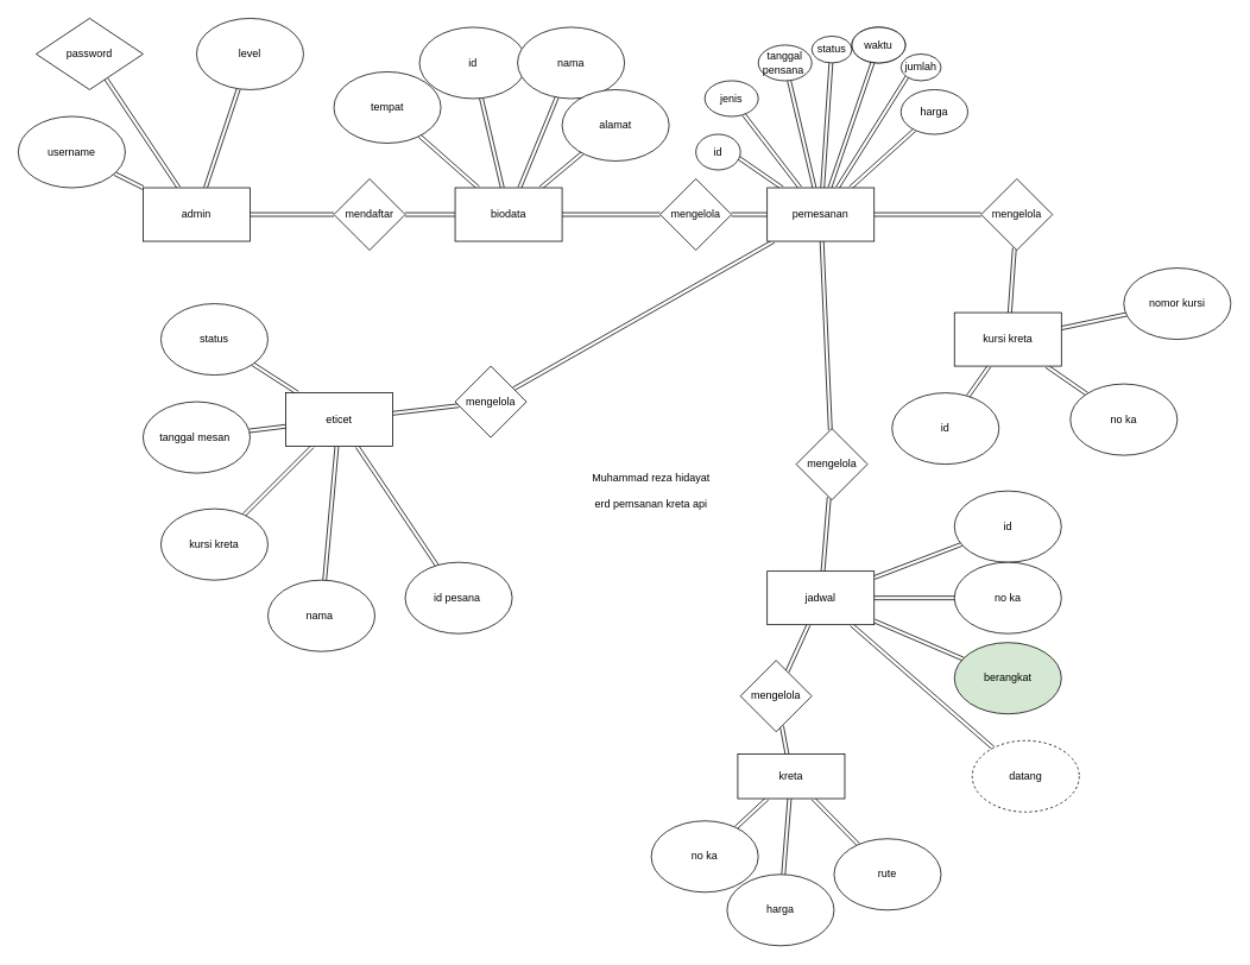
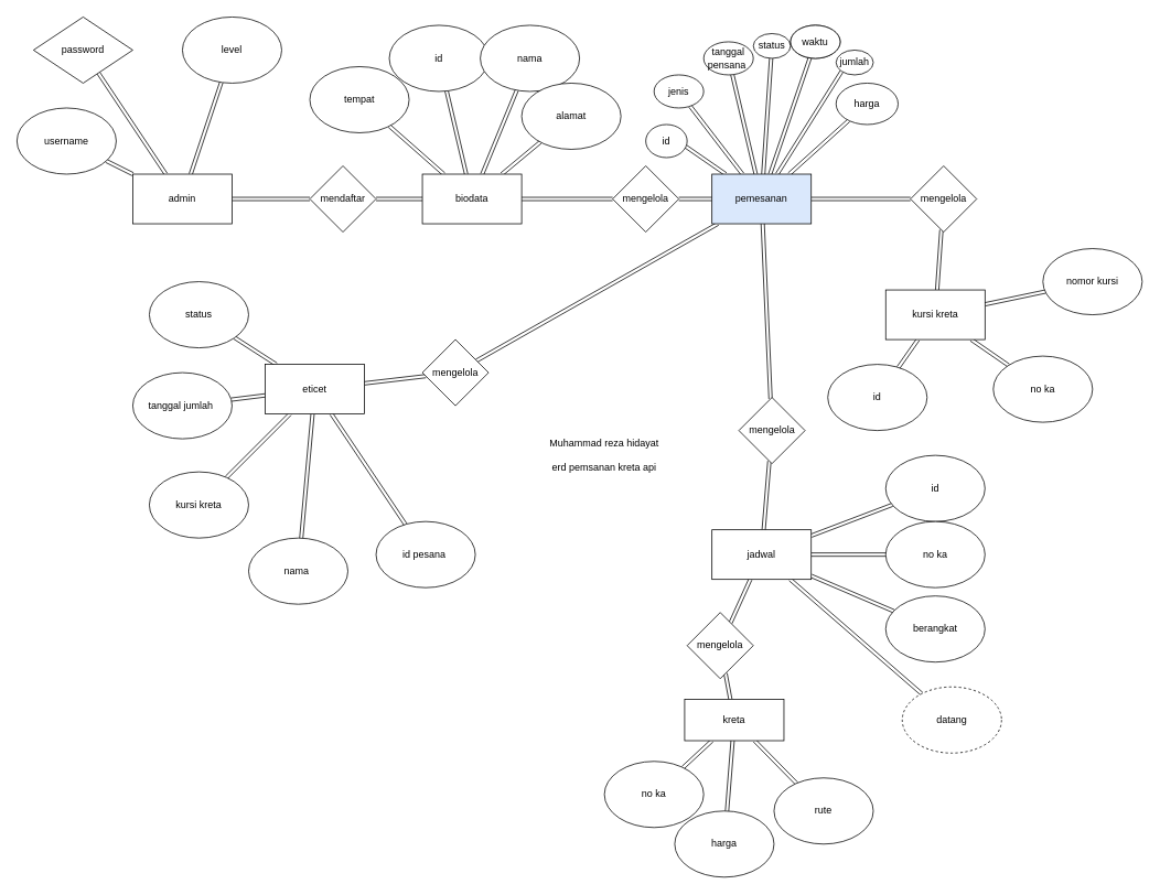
  <mxCell id="0" />
  <mxCell id="1" parent="0" />
  <mxCell id="2" style="rounded=0;orthogonalLoop=1;jettySize=auto;html=1;shape=link;" edge="1" parent="1" source="6" target="7"><mxGeometry relative="1" as="geometry" /></mxCell>
  <mxCell id="3" style="edgeStyle=none;shape=link;rounded=0;orthogonalLoop=1;jettySize=auto;html=1;" edge="1" parent="1" source="6" target="8"><mxGeometry relative="1" as="geometry" /></mxCell>
  <mxCell id="4" style="edgeStyle=none;shape=link;rounded=0;orthogonalLoop=1;jettySize=auto;html=1;" edge="1" parent="1" source="6" target="9"><mxGeometry relative="1" as="geometry" /></mxCell>
  <mxCell id="5" style="edgeStyle=none;shape=link;rounded=0;orthogonalLoop=1;jettySize=auto;html=1;" edge="1" parent="1" source="6" target="11"><mxGeometry relative="1" as="geometry" /></mxCell>
  <mxCell id="6" value="admin" style="rounded=0;whiteSpace=wrap;html=1;" vertex="1" parent="1"><mxGeometry x="160" y="210" width="120" height="60" as="geometry" /></mxCell>
  <mxCell id="7" value="password" style="rhombus;whiteSpace=wrap;html=1;" vertex="1" parent="1"><mxGeometry x="40" y="20" width="120" height="80" as="geometry" /></mxCell>
  <mxCell id="8" value="username" style="ellipse;whiteSpace=wrap;html=1;" vertex="1" parent="1"><mxGeometry x="20" y="130" width="120" height="80" as="geometry" /></mxCell>
  <mxCell id="9" value="level" style="ellipse;whiteSpace=wrap;html=1;" vertex="1" parent="1"><mxGeometry x="220" y="20" width="120" height="80" as="geometry" /></mxCell>
  <mxCell id="10" style="edgeStyle=none;shape=link;rounded=0;orthogonalLoop=1;jettySize=auto;html=1;" edge="1" parent="1" source="11" target="17"><mxGeometry relative="1" as="geometry" /></mxCell>
  <mxCell id="11" value="mendaftar" style="rhombus;whiteSpace=wrap;html=1;" vertex="1" parent="1"><mxGeometry x="374" y="200" width="80" height="80" as="geometry" /></mxCell>
  <mxCell id="12" style="edgeStyle=none;shape=link;rounded=0;orthogonalLoop=1;jettySize=auto;html=1;" edge="1" parent="1" source="17" target="20"><mxGeometry relative="1" as="geometry" /></mxCell>
  <mxCell id="13" style="edgeStyle=none;shape=link;rounded=0;orthogonalLoop=1;jettySize=auto;html=1;" edge="1" parent="1" source="17" target="18"><mxGeometry relative="1" as="geometry" /></mxCell>
  <mxCell id="14" style="edgeStyle=none;shape=link;rounded=0;orthogonalLoop=1;jettySize=auto;html=1;" edge="1" parent="1" source="17" target="19"><mxGeometry relative="1" as="geometry" /></mxCell>
  <mxCell id="15" style="edgeStyle=none;shape=link;rounded=0;orthogonalLoop=1;jettySize=auto;html=1;" edge="1" parent="1" source="17" target="21"><mxGeometry relative="1" as="geometry" /></mxCell>
  <mxCell id="16" style="edgeStyle=none;shape=link;rounded=0;orthogonalLoop=1;jettySize=auto;html=1;" edge="1" parent="1" source="17" target="23"><mxGeometry relative="1" as="geometry" /></mxCell>
  <mxCell id="17" value="biodata" style="rounded=0;whiteSpace=wrap;html=1;" vertex="1" parent="1"><mxGeometry x="510" y="210" width="120" height="60" as="geometry" /></mxCell>
  <mxCell id="18" value="id&lt;br&gt;" style="ellipse;whiteSpace=wrap;html=1;" vertex="1" parent="1"><mxGeometry x="470" y="30" width="120" height="80" as="geometry" /></mxCell>
  <mxCell id="19" value="nama" style="ellipse;whiteSpace=wrap;html=1;" vertex="1" parent="1"><mxGeometry x="580" y="30" width="120" height="80" as="geometry" /></mxCell>
  <mxCell id="20" value="tempat" style="ellipse;whiteSpace=wrap;html=1;" vertex="1" parent="1"><mxGeometry x="374" y="80" width="120" height="80" as="geometry" /></mxCell>
  <mxCell id="21" value="alamat" style="ellipse;whiteSpace=wrap;html=1;" vertex="1" parent="1"><mxGeometry x="630" y="100" width="120" height="80" as="geometry" /></mxCell>
  <mxCell id="22" style="edgeStyle=none;shape=link;rounded=0;orthogonalLoop=1;jettySize=auto;html=1;" edge="1" parent="1" source="23" target="34"><mxGeometry relative="1" as="geometry" /></mxCell>
  <mxCell id="23" value="mengelola" style="rhombus;whiteSpace=wrap;html=1;" vertex="1" parent="1"><mxGeometry x="740" y="200" width="80" height="80" as="geometry" /></mxCell>
  <mxCell id="24" style="edgeStyle=none;shape=link;rounded=0;orthogonalLoop=1;jettySize=auto;html=1;entryX=0.963;entryY=0.661;entryDx=0;entryDy=0;entryPerimeter=0;" edge="1" parent="1" source="34" target="35"><mxGeometry relative="1" as="geometry" /></mxCell>
  <mxCell id="25" style="edgeStyle=none;shape=link;rounded=0;orthogonalLoop=1;jettySize=auto;html=1;" edge="1" parent="1" source="34" target="36"><mxGeometry relative="1" as="geometry" /></mxCell>
  <mxCell id="26" style="edgeStyle=none;shape=link;rounded=0;orthogonalLoop=1;jettySize=auto;html=1;" edge="1" parent="1" source="34" target="37"><mxGeometry relative="1" as="geometry" /></mxCell>
  <mxCell id="27" style="edgeStyle=none;shape=link;rounded=0;orthogonalLoop=1;jettySize=auto;html=1;" edge="1" parent="1" source="34" target="38"><mxGeometry relative="1" as="geometry" /></mxCell>
  <mxCell id="28" style="edgeStyle=none;shape=link;rounded=0;orthogonalLoop=1;jettySize=auto;html=1;" edge="1" parent="1" source="34" target="40"><mxGeometry relative="1" as="geometry" /></mxCell>
  <mxCell id="29" style="edgeStyle=none;shape=link;rounded=0;orthogonalLoop=1;jettySize=auto;html=1;entryX=0;entryY=1;entryDx=0;entryDy=0;" edge="1" parent="1" source="34" target="41"><mxGeometry relative="1" as="geometry" /></mxCell>
  <mxCell id="30" style="edgeStyle=none;shape=link;rounded=0;orthogonalLoop=1;jettySize=auto;html=1;" edge="1" parent="1" source="34" target="42"><mxGeometry relative="1" as="geometry" /></mxCell>
  <mxCell id="31" style="edgeStyle=none;shape=link;rounded=0;orthogonalLoop=1;jettySize=auto;html=1;" edge="1" parent="1" source="34" target="44"><mxGeometry relative="1" as="geometry" /></mxCell>
  <mxCell id="32" style="edgeStyle=none;shape=link;rounded=0;orthogonalLoop=1;jettySize=auto;html=1;" edge="1" parent="1" source="34" target="53"><mxGeometry relative="1" as="geometry" /></mxCell>
  <mxCell id="33" style="edgeStyle=none;shape=link;rounded=0;orthogonalLoop=1;jettySize=auto;html=1;" edge="1" parent="1" source="34" target="75"><mxGeometry relative="1" as="geometry" /></mxCell>
- <mxCell id="34" value="pemesanan" style="rounded=0;whiteSpace=wrap;html=1;" vertex="1" parent="1"><mxGeometry x="860" y="210" width="120" height="60" as="geometry" /></mxCell>
+ <mxCell id="34" value="pemesanan" style="rounded=0;whiteSpace=wrap;html=1;fillColor=#dae8fc;" vertex="1" parent="1"><mxGeometry x="860" y="210" width="120" height="60" as="geometry" /></mxCell>
  <mxCell id="35" value="id&lt;br&gt;" style="ellipse;whiteSpace=wrap;html=1;" vertex="1" parent="1"><mxGeometry x="780" y="150" width="50" height="40" as="geometry" /></mxCell>
  <mxCell id="36" value="jenis" style="ellipse;whiteSpace=wrap;html=1;" vertex="1" parent="1"><mxGeometry x="790" y="90" width="60" height="40" as="geometry" /></mxCell>
  <mxCell id="37" value="tanggal pensana&amp;nbsp;" style="ellipse;whiteSpace=wrap;html=1;" vertex="1" parent="1"><mxGeometry x="850" y="50" width="60" height="40" as="geometry" /></mxCell>
  <mxCell id="38" value="status" style="ellipse;whiteSpace=wrap;html=1;" vertex="1" parent="1"><mxGeometry x="910" y="40" width="45" height="30" as="geometry" /></mxCell>
  <mxCell id="39" value="waktu" style="ellipse;whiteSpace=wrap;html=1;" vertex="1" parent="1"><mxGeometry x="955" y="30" width="60" height="40" as="geometry" /></mxCell>
  <mxCell id="40" value="waktu" style="ellipse;whiteSpace=wrap;html=1;" vertex="1" parent="1"><mxGeometry x="955" y="30" width="60" height="40" as="geometry" /></mxCell>
  <mxCell id="41" value="jumlah" style="ellipse;whiteSpace=wrap;html=1;" vertex="1" parent="1"><mxGeometry x="1010" y="60" width="45" height="30" as="geometry" /></mxCell>
  <mxCell id="42" value="harga" style="ellipse;whiteSpace=wrap;html=1;" vertex="1" parent="1"><mxGeometry x="1010" y="100" width="75" height="50" as="geometry" /></mxCell>
  <mxCell id="43" style="edgeStyle=none;shape=link;rounded=0;orthogonalLoop=1;jettySize=auto;html=1;" edge="1" parent="1" source="44" target="48"><mxGeometry relative="1" as="geometry" /></mxCell>
  <mxCell id="44" value="mengelola" style="rhombus;whiteSpace=wrap;html=1;" vertex="1" parent="1"><mxGeometry x="1100" y="200" width="80" height="80" as="geometry" /></mxCell>
  <mxCell id="45" style="edgeStyle=none;shape=link;rounded=0;orthogonalLoop=1;jettySize=auto;html=1;" edge="1" parent="1" source="48" target="49"><mxGeometry relative="1" as="geometry" /></mxCell>
  <mxCell id="46" style="edgeStyle=none;shape=link;rounded=0;orthogonalLoop=1;jettySize=auto;html=1;" edge="1" parent="1" source="48" target="50"><mxGeometry relative="1" as="geometry" /></mxCell>
  <mxCell id="47" style="edgeStyle=none;shape=link;rounded=0;orthogonalLoop=1;jettySize=auto;html=1;" edge="1" parent="1" source="48" target="51"><mxGeometry relative="1" as="geometry" /></mxCell>
  <mxCell id="48" value="kursi kreta" style="rounded=0;whiteSpace=wrap;html=1;" vertex="1" parent="1"><mxGeometry x="1070" y="350" width="120" height="60" as="geometry" /></mxCell>
  <mxCell id="49" value="id" style="ellipse;whiteSpace=wrap;html=1;" vertex="1" parent="1"><mxGeometry x="1000" y="440" width="120" height="80" as="geometry" /></mxCell>
  <mxCell id="50" value="no ka" style="ellipse;whiteSpace=wrap;html=1;" vertex="1" parent="1"><mxGeometry x="1200" y="430" width="120" height="80" as="geometry" /></mxCell>
  <mxCell id="51" value="nomor kursi" style="ellipse;whiteSpace=wrap;html=1;" vertex="1" parent="1"><mxGeometry x="1260" y="300" width="120" height="80" as="geometry" /></mxCell>
  <mxCell id="52" style="edgeStyle=none;shape=link;rounded=0;orthogonalLoop=1;jettySize=auto;html=1;" edge="1" parent="1" source="53" target="59"><mxGeometry relative="1" as="geometry" /></mxCell>
  <mxCell id="53" value="mengelola" style="rhombus;whiteSpace=wrap;html=1;" vertex="1" parent="1"><mxGeometry x="892.5" y="480" width="80" height="80" as="geometry" /></mxCell>
  <mxCell id="54" style="edgeStyle=none;shape=link;rounded=0;orthogonalLoop=1;jettySize=auto;html=1;" edge="1" parent="1" source="59" target="60"><mxGeometry relative="1" as="geometry" /></mxCell>
  <mxCell id="55" style="edgeStyle=none;shape=link;rounded=0;orthogonalLoop=1;jettySize=auto;html=1;" edge="1" parent="1" source="59" target="62"><mxGeometry relative="1" as="geometry" /></mxCell>
  <mxCell id="56" style="edgeStyle=none;shape=link;rounded=0;orthogonalLoop=1;jettySize=auto;html=1;" edge="1" parent="1" source="59" target="63"><mxGeometry relative="1" as="geometry" /></mxCell>
  <mxCell id="57" style="edgeStyle=none;shape=link;rounded=0;orthogonalLoop=1;jettySize=auto;html=1;" edge="1" parent="1" source="59" target="64"><mxGeometry relative="1" as="geometry" /></mxCell>
  <mxCell id="58" style="edgeStyle=none;shape=link;rounded=0;orthogonalLoop=1;jettySize=auto;html=1;" edge="1" parent="1" source="59" target="66"><mxGeometry relative="1" as="geometry" /></mxCell>
  <mxCell id="59" value="jadwal" style="rounded=0;whiteSpace=wrap;html=1;" vertex="1" parent="1"><mxGeometry x="860" y="640" width="120" height="60" as="geometry" /></mxCell>
  <mxCell id="60" value="id" style="ellipse;whiteSpace=wrap;html=1;" vertex="1" parent="1"><mxGeometry x="1070" y="550" width="120" height="80" as="geometry" /></mxCell>
  <mxCell id="61" style="edgeStyle=none;shape=link;rounded=0;orthogonalLoop=1;jettySize=auto;html=1;" edge="1" parent="1" source="62" target="60"><mxGeometry relative="1" as="geometry" /></mxCell>
  <mxCell id="62" value="no ka" style="ellipse;whiteSpace=wrap;html=1;" vertex="1" parent="1"><mxGeometry x="1070" y="630" width="120" height="80" as="geometry" /></mxCell>
- <mxCell id="63" value="berangkat" style="ellipse;whiteSpace=wrap;html=1;fillColor=#d5e8d4;" vertex="1" parent="1"><mxGeometry x="1070" y="720" width="120" height="80" as="geometry" /></mxCell>
+ <mxCell id="63" value="berangkat" style="ellipse;whiteSpace=wrap;html=1;" vertex="1" parent="1"><mxGeometry x="1070" y="720" width="120" height="80" as="geometry" /></mxCell>
  <mxCell id="64" value="datang" style="ellipse;whiteSpace=wrap;html=1;dashed=1;" vertex="1" parent="1"><mxGeometry x="1090" y="830" width="120" height="80" as="geometry" /></mxCell>
  <mxCell id="65" style="edgeStyle=none;shape=link;rounded=0;orthogonalLoop=1;jettySize=auto;html=1;" edge="1" parent="1" source="66" target="70"><mxGeometry relative="1" as="geometry" /></mxCell>
  <mxCell id="66" value="mengelola" style="rhombus;whiteSpace=wrap;html=1;" vertex="1" parent="1"><mxGeometry x="830" y="740" width="80" height="80" as="geometry" /></mxCell>
  <mxCell id="67" style="edgeStyle=none;shape=link;rounded=0;orthogonalLoop=1;jettySize=auto;html=1;" edge="1" parent="1" source="70" target="71"><mxGeometry relative="1" as="geometry" /></mxCell>
  <mxCell id="68" style="edgeStyle=none;shape=link;rounded=0;orthogonalLoop=1;jettySize=auto;html=1;" edge="1" parent="1" source="70" target="72"><mxGeometry relative="1" as="geometry" /></mxCell>
  <mxCell id="69" style="edgeStyle=none;shape=link;rounded=0;orthogonalLoop=1;jettySize=auto;html=1;" edge="1" parent="1" source="70" target="73"><mxGeometry relative="1" as="geometry" /></mxCell>
  <mxCell id="70" value="kreta" style="rounded=0;whiteSpace=wrap;html=1;" vertex="1" parent="1"><mxGeometry x="827" y="845" width="120" height="50" as="geometry" /></mxCell>
  <mxCell id="71" value="no ka" style="ellipse;whiteSpace=wrap;html=1;" vertex="1" parent="1"><mxGeometry x="730" y="920" width="120" height="80" as="geometry" /></mxCell>
  <mxCell id="72" value="harga" style="ellipse;whiteSpace=wrap;html=1;" vertex="1" parent="1"><mxGeometry x="815" y="980" width="120" height="80" as="geometry" /></mxCell>
  <mxCell id="73" value="rute" style="ellipse;whiteSpace=wrap;html=1;" vertex="1" parent="1"><mxGeometry x="935" y="940" width="120" height="80" as="geometry" /></mxCell>
  <mxCell id="74" style="edgeStyle=none;shape=link;rounded=0;orthogonalLoop=1;jettySize=auto;html=1;" edge="1" parent="1" source="75" target="81"><mxGeometry relative="1" as="geometry" /></mxCell>
  <mxCell id="75" value="mengelola" style="rhombus;whiteSpace=wrap;html=1;" vertex="1" parent="1"><mxGeometry x="510" y="410" width="80" height="80" as="geometry" /></mxCell>
  <mxCell id="76" style="edgeStyle=none;shape=link;rounded=0;orthogonalLoop=1;jettySize=auto;html=1;" edge="1" parent="1" source="81" target="82"><mxGeometry relative="1" as="geometry" /></mxCell>
  <mxCell id="77" style="edgeStyle=none;shape=link;rounded=0;orthogonalLoop=1;jettySize=auto;html=1;" edge="1" parent="1" source="81" target="83"><mxGeometry relative="1" as="geometry" /></mxCell>
  <mxCell id="78" style="edgeStyle=none;shape=link;rounded=0;orthogonalLoop=1;jettySize=auto;html=1;" edge="1" parent="1" source="81" target="84"><mxGeometry relative="1" as="geometry" /></mxCell>
  <mxCell id="79" style="edgeStyle=none;shape=link;rounded=0;orthogonalLoop=1;jettySize=auto;html=1;" edge="1" parent="1" source="81" target="85"><mxGeometry relative="1" as="geometry" /></mxCell>
  <mxCell id="80" style="edgeStyle=none;shape=link;rounded=0;orthogonalLoop=1;jettySize=auto;html=1;" edge="1" parent="1" source="81" target="86"><mxGeometry relative="1" as="geometry" /></mxCell>
  <mxCell id="81" value="eticet" style="rounded=0;whiteSpace=wrap;html=1;" vertex="1" parent="1"><mxGeometry x="320" y="440" width="120" height="60" as="geometry" /></mxCell>
  <mxCell id="82" value="status" style="ellipse;whiteSpace=wrap;html=1;" vertex="1" parent="1"><mxGeometry x="180" y="340" width="120" height="80" as="geometry" /></mxCell>
- <mxCell id="83" value="tanggal mesan&amp;nbsp;" style="ellipse;whiteSpace=wrap;html=1;" vertex="1" parent="1"><mxGeometry x="160" y="450" width="120" height="80" as="geometry" /></mxCell>
+ <mxCell id="83" value="tanggal jumlah&amp;nbsp;" style="ellipse;whiteSpace=wrap;html=1;" vertex="1" parent="1"><mxGeometry x="160" y="450" width="120" height="80" as="geometry" /></mxCell>
  <mxCell id="84" value="kursi kreta" style="ellipse;whiteSpace=wrap;html=1;" vertex="1" parent="1"><mxGeometry x="180" y="570" width="120" height="80" as="geometry" /></mxCell>
  <mxCell id="85" value="nama&amp;nbsp;" style="ellipse;whiteSpace=wrap;html=1;" vertex="1" parent="1"><mxGeometry x="300" y="650" width="120" height="80" as="geometry" /></mxCell>
  <mxCell id="86" value="id pesana&amp;nbsp;" style="ellipse;whiteSpace=wrap;html=1;" vertex="1" parent="1"><mxGeometry x="454" y="630" width="120" height="80" as="geometry" /></mxCell>
  <mxCell id="87" value="Muhammad reza hidayat&lt;br&gt;&lt;br&gt;erd pemsanan kreta api" style="text;html=1;strokeColor=none;fillColor=none;align=center;verticalAlign=middle;whiteSpace=wrap;rounded=0;" vertex="1" parent="1"><mxGeometry x="580" y="420" width="300" height="260" as="geometry" /></mxCell>
